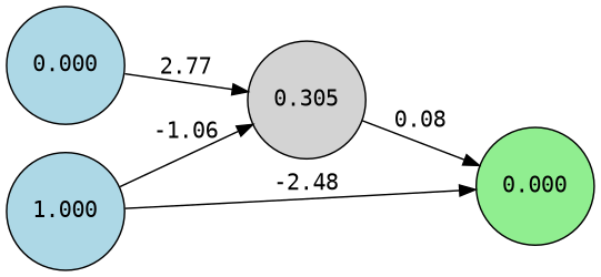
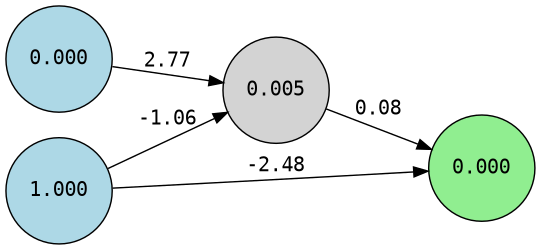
  digraph {
    rankdir=LR
    fontname="DejaVu Sans Mono"
    node [fillcolor=lightblue shape=circle style=filled fontname="DejaVu Sans Mono"]
    edge [fontname="DejaVu Sans Mono"]
    n1 [label=0.000]
-   n2 [fillcolor=lightgray label=0.305]
+   n2 [fillcolor=lightgray label=0.005]
    n3 [label=1.000]
    n4 [fillcolor=lightgreen label=0.000]
    n1 -> n2 [label=2.77]
    n2 -> n4 [label=0.08]
    n3 -> n2 [label=-1.06]
    n3 -> n4 [label=-2.48]
  }
